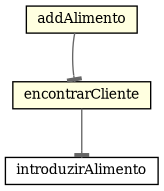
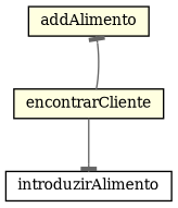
  digraph {
    fontname="DejaVu Serif"
    rankdir=TB
    node [color=black fillcolor=lightyellow fontname="DejaVu Serif" fontsize=10 shape=record style=filled]
    edge [arrowhead=tee color=gray40 fontname="DejaVu Serif" fontsize=10 labelfontname=Helvetica labelfontsize=10 style=solid]
    n1 [fontcolor=black height=0.2 label=addAlimento width=0.4]
    n2 [height=0.2 label=encontrarCliente width=0.4]
    n3 [fillcolor=white height=0.2 label=introduzirAlimento width=0.4]
-   n1 -> n2
+   n2 -> n1
    n2 -> n3
  }
